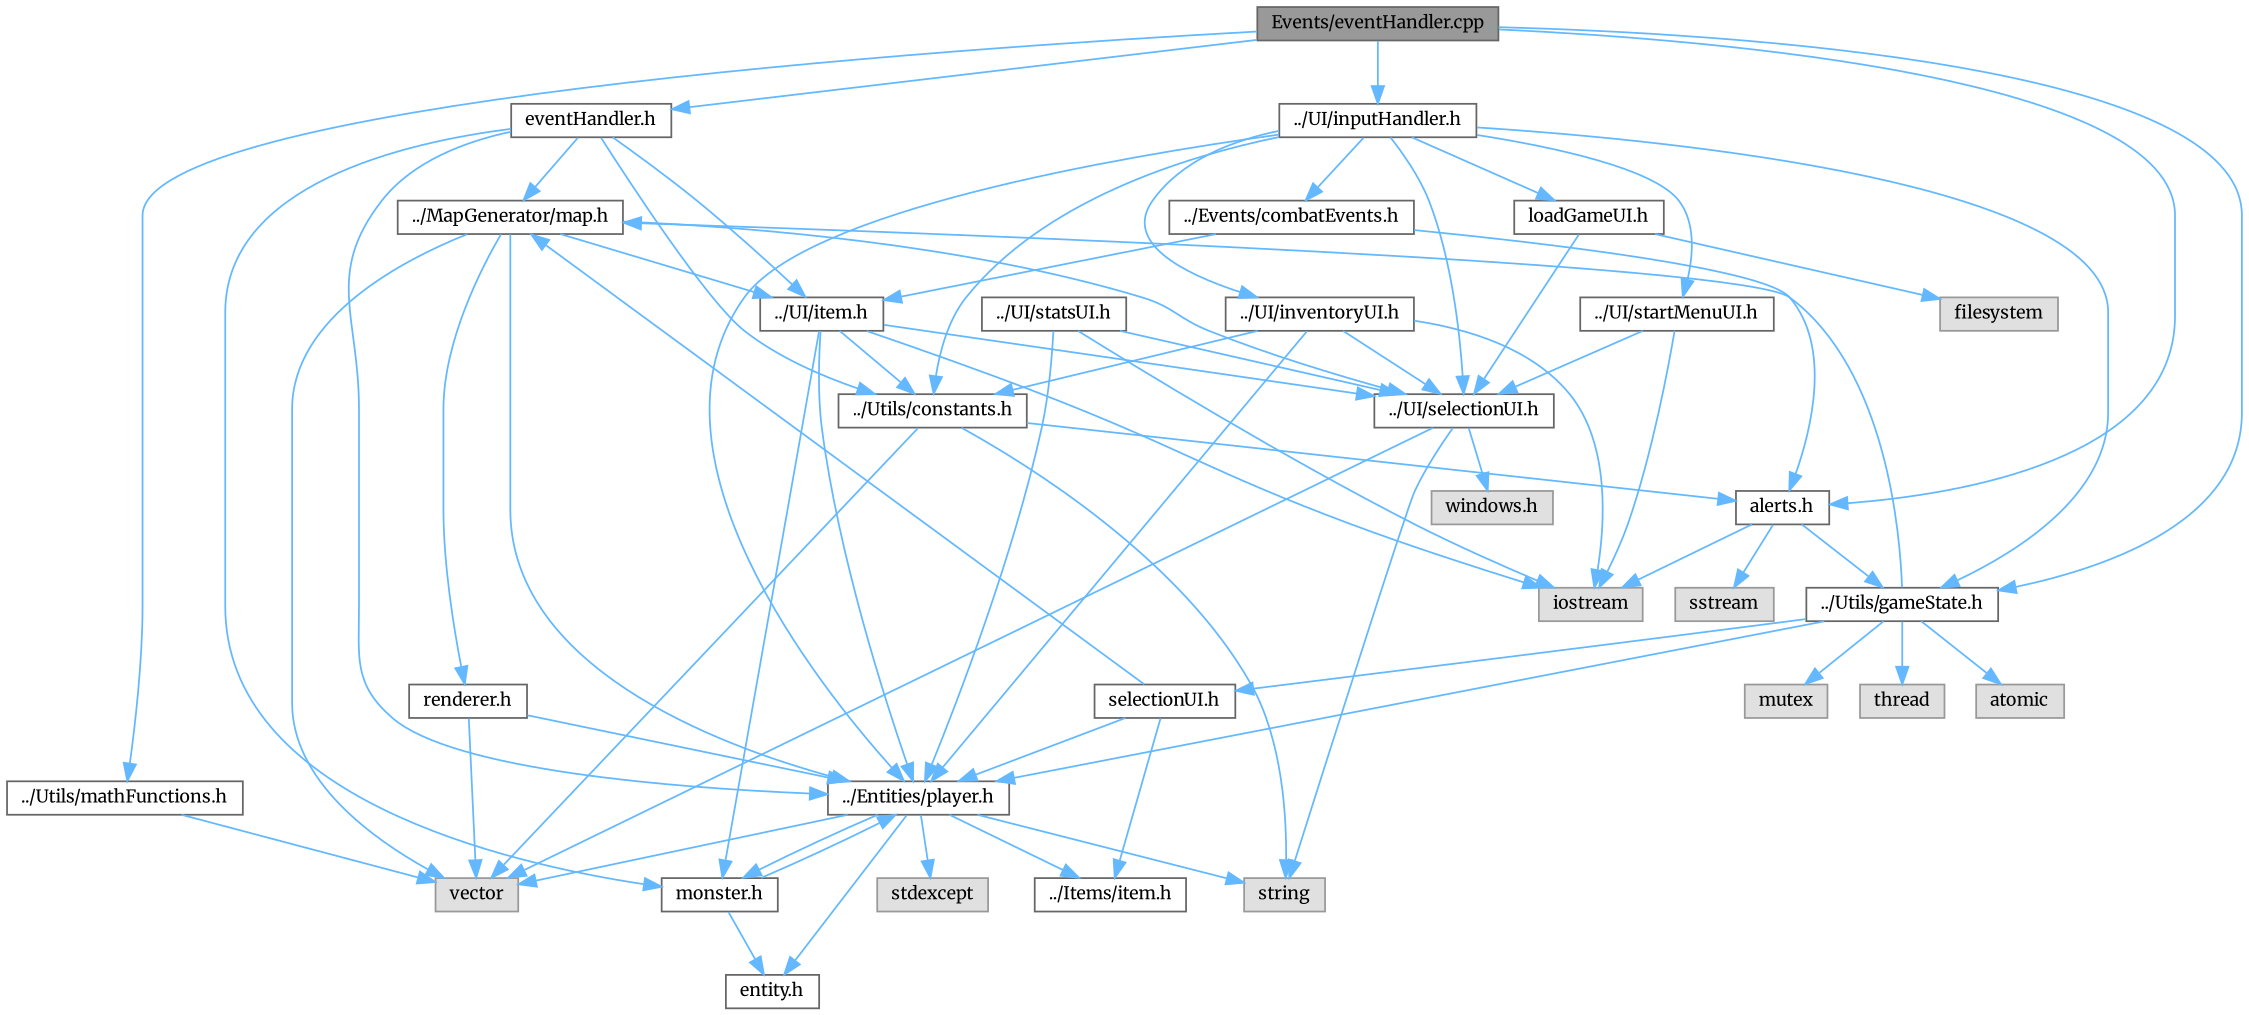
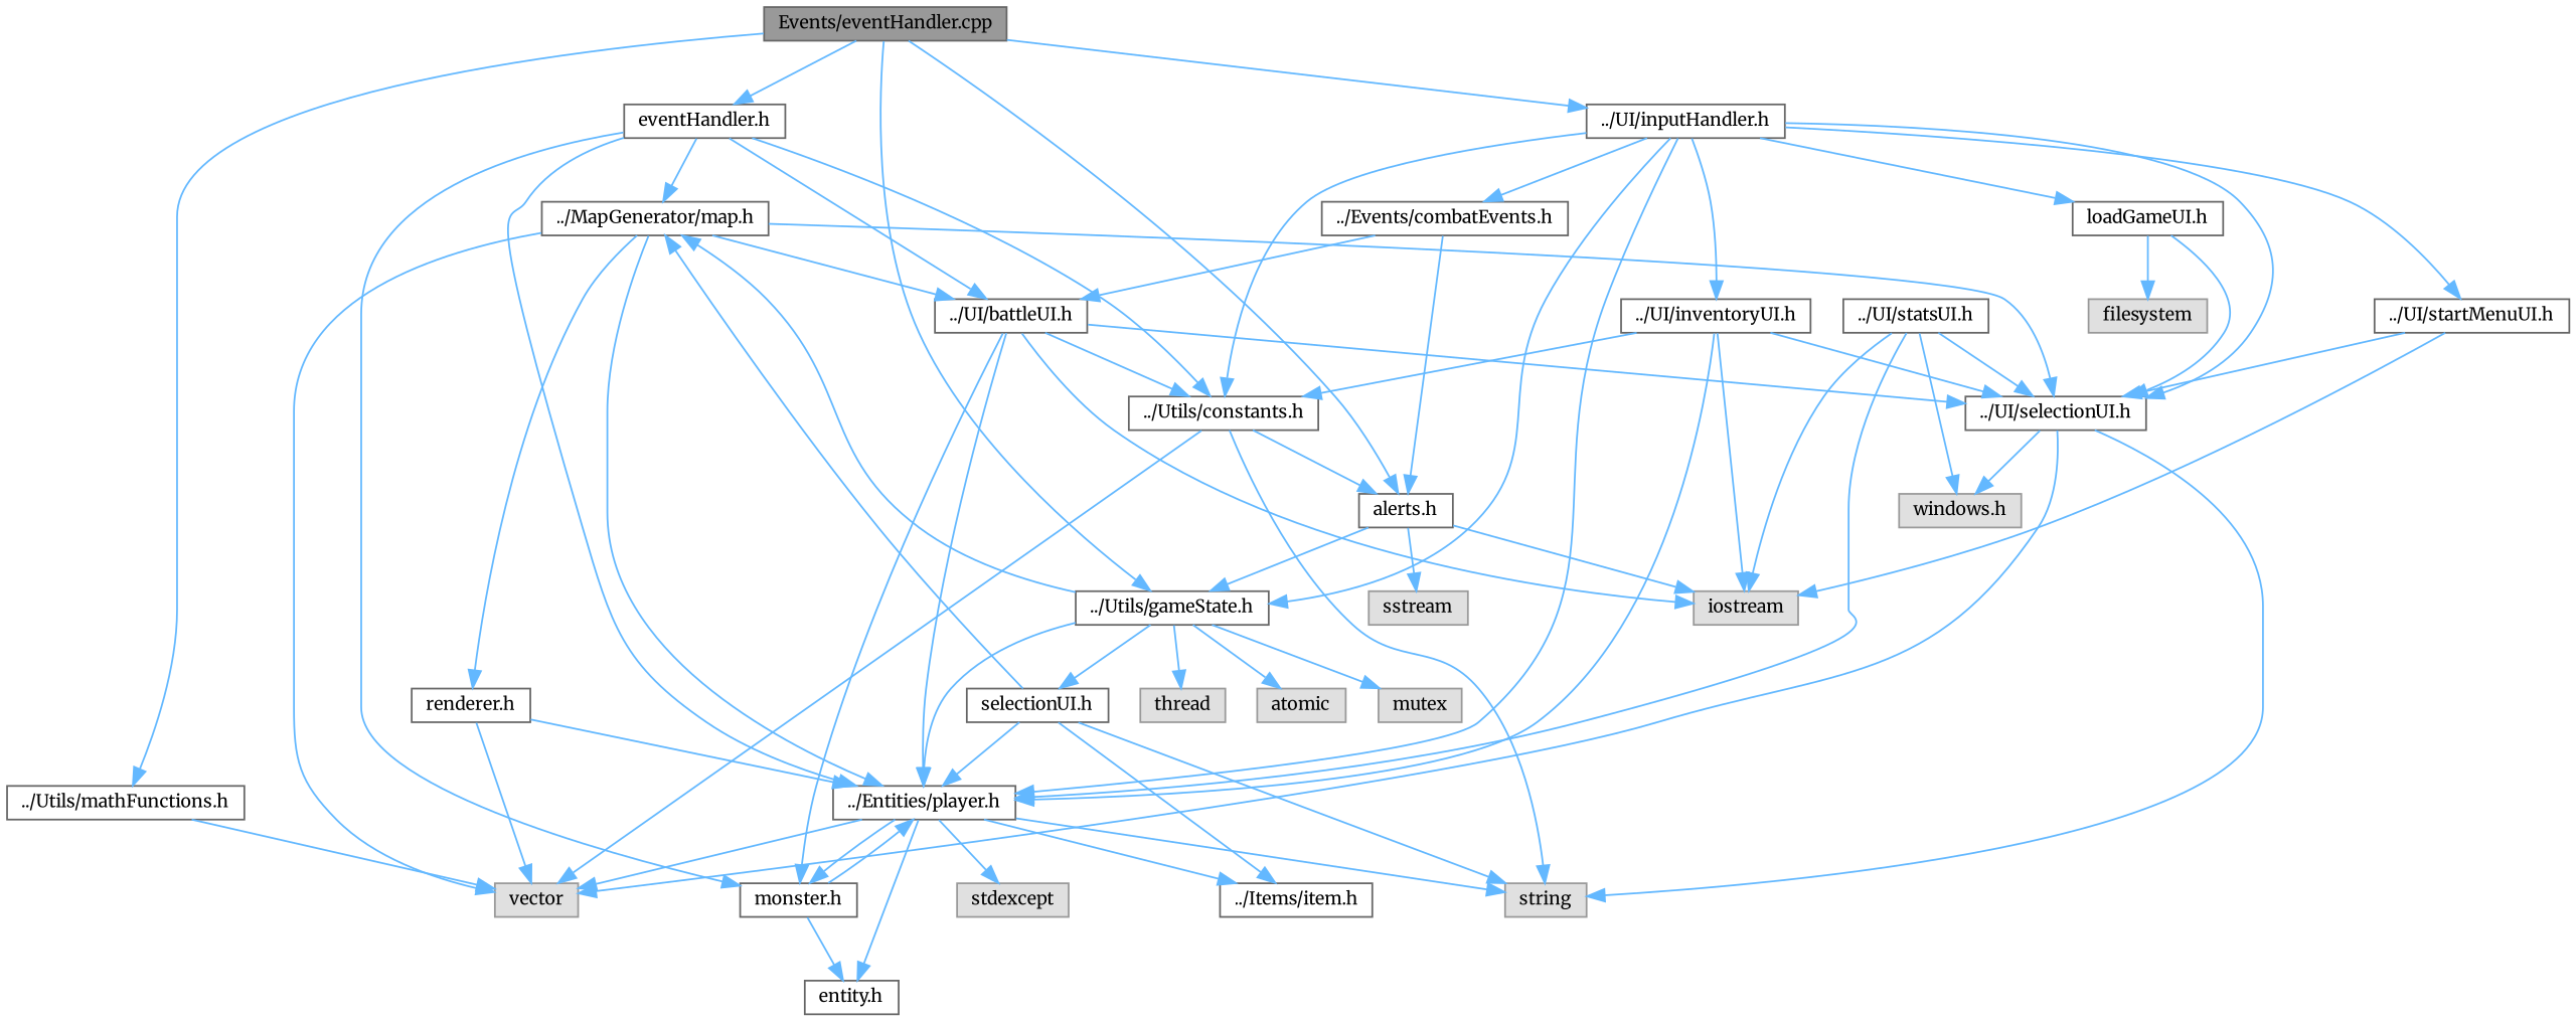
  digraph {
    fontname=Merriweather
    node [color=grey40 fillcolor=white fontname=Merriweather fontsize=10 shape=box style=filled]
    edge [color=steelblue1 fontname=Merriweather fontsize=10 labelfontname=Helvetica labelfontsize=10 style=solid]
    n1 [color=gray40 fillcolor=grey60 fontcolor=black height=0.2 label="Events/eventHandler.cpp" width=0.4]
    n2 [height=0.2 label="eventHandler.h" width=0.4]
    n3 [height=0.2 label="../UI/inputHandler.h" width=0.4]
    n4 [height=0.2 label="../Utils/gameState.h" width=0.4]
    n5 [height=0.2 label="alerts.h" width=0.4]
    n6 [height=0.2 label="../Utils/mathFunctions.h" width=0.4]
    n7 [height=0.2 label="../MapGenerator/map.h" width=0.4]
    n8 [height=0.2 label="../Entities/player.h" width=0.4]
    n9 [height=0.2 label="monster.h" width=0.4]
-   n10 [height=0.2 label="../UI/item.h" width=0.4]
+   n10 [height=0.2 label="../UI/battleUI.h" width=0.4]
    n11 [height=0.2 label="../Utils/constants.h" width=0.4]
    n12 [height=0.2 label="../UI/selectionUI.h" width=0.4]
    n13 [height=0.2 label="../UI/inventoryUI.h" width=0.4]
    n14 [height=0.2 label="../UI/startMenuUI.h" width=0.4]
    n15 [height=0.2 label="loadGameUI.h" width=0.4]
    n16 [height=0.2 label="../Events/combatEvents.h" width=0.4]
    n17 [color=grey60 fillcolor="#E0E0E0" height=0.2 label=thread width=0.4]
    n18 [color=grey60 fillcolor="#E0E0E0" height=0.2 label=atomic width=0.4]
    n19 [color=grey60 fillcolor="#E0E0E0" height=0.2 label=mutex width=0.4]
    n20 [height=0.2 label="selectionUI.h" width=0.4]
    n21 [color=grey60 fillcolor="#E0E0E0" height=0.2 label=iostream width=0.4]
    n22 [color=grey60 fillcolor="#E0E0E0" height=0.2 label=sstream width=0.4]
    n23 [color=grey60 fillcolor="#E0E0E0" height=0.2 label=vector width=0.4]
    n24 [height=0.2 label="renderer.h" width=0.4]
    n25 [height=0.2 label="entity.h" width=0.4]
    n26 [height=0.2 label="../Items/item.h" width=0.4]
    n27 [color=grey60 fillcolor="#E0E0E0" height=0.2 label=stdexcept width=0.4]
    n28 [color=grey60 fillcolor="#E0E0E0" height=0.2 label=string width=0.4]
    n29 [color=grey60 fillcolor="#E0E0E0" height=0.2 label="windows.h" width=0.4]
    n30 [height=0.2 label="../UI/statsUI.h" width=0.4]
    n31 [color=grey60 fillcolor="#E0E0E0" height=0.2 label=filesystem width=0.4]
    n1 -> n2
    n1 -> n3
    n1 -> n4
    n1 -> n5
    n1 -> n6
    n2 -> n7
    n2 -> n8
    n2 -> n9
    n2 -> n10
    n2 -> n11
    n3 -> n4
    n3 -> n8
    n3 -> n11
    n3 -> n12
    n3 -> n13
    n3 -> n14
    n3 -> n15
    n3 -> n16
    n4 -> n7
    n4 -> n8
    n4 -> n17
    n4 -> n18
    n4 -> n19
    n4 -> n20
    n5 -> n4
    n5 -> n21
    n5 -> n22
    n6 -> n23
    n7 -> n8
    n7 -> n10
    n7 -> n12
    n7 -> n23
    n7 -> n24
    n8 -> n9
    n8 -> n23
    n8 -> n25
    n8 -> n26
    n8 -> n27
    n8 -> n28
    n9 -> n8
    n9 -> n25
    n10 -> n8
    n10 -> n9
    n10 -> n11
    n10 -> n12
    n10 -> n21
    n11 -> n5
    n11 -> n23
    n11 -> n28
    n12 -> n23
    n12 -> n28
    n12 -> n29
    n13 -> n8
    n13 -> n11
    n13 -> n12
    n13 -> n21
    n14 -> n12
    n14 -> n21
    n15 -> n12
    n15 -> n31
    n16 -> n5
    n16 -> n10
    n20 -> n7
    n20 -> n8
    n20 -> n26
+   n20 -> n28
    n24 -> n8
    n24 -> n23
    n30 -> n8
    n30 -> n12
    n30 -> n21
+   n30 -> n29
  }
